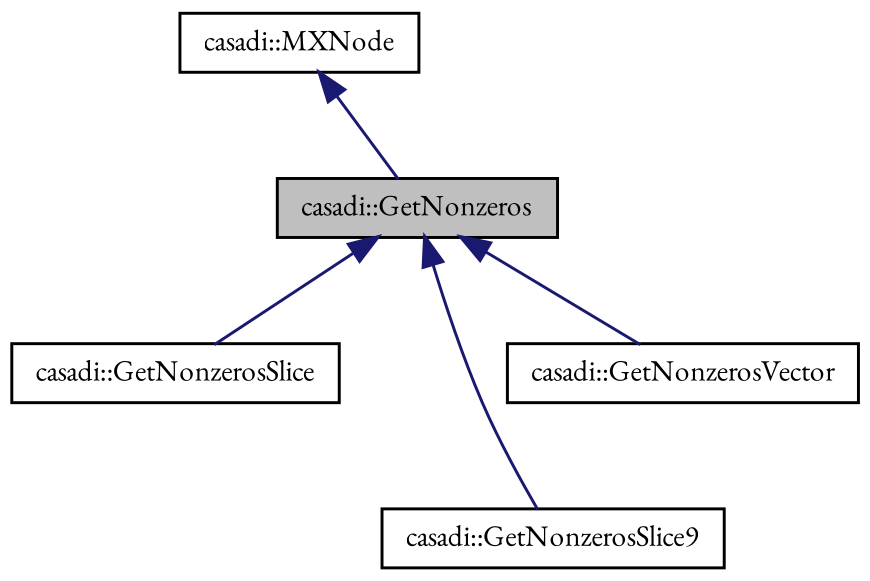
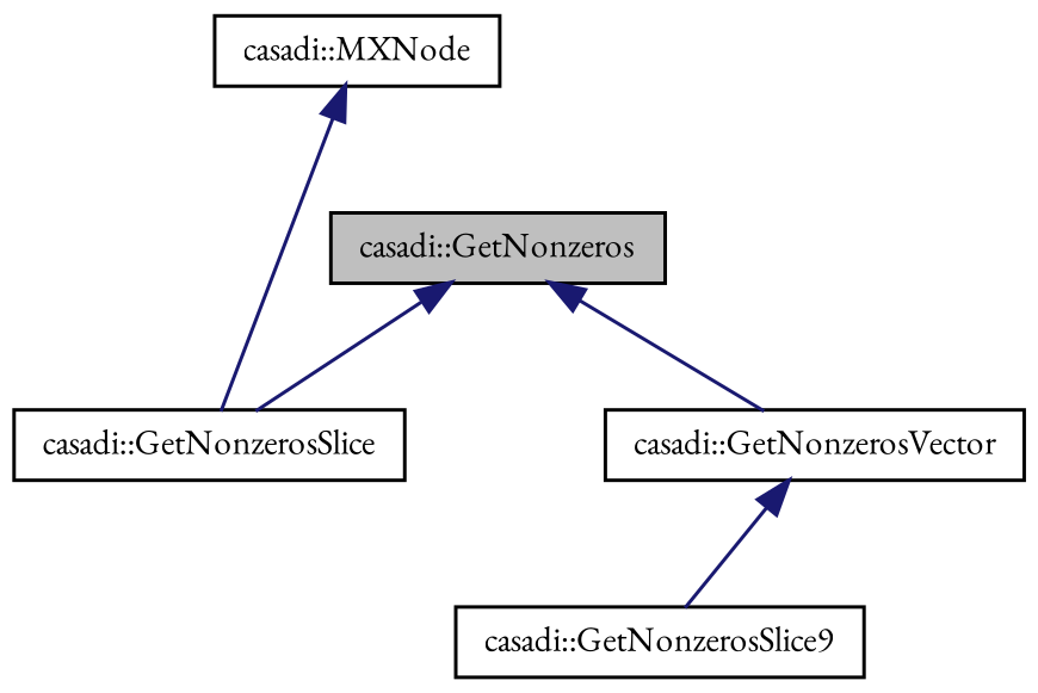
  digraph {
    fontname="EB Garamond"
    node [color=black fillcolor=white fontname="EB Garamond" fontsize=10 shape=record style=filled]
    edge [color=midnightblue dir=back fontname="EB Garamond" fontsize=10 labelfontname="FreeSans.ttf" labelfontsize=10 style=solid]
    n1 [fillcolor=grey75 fontcolor=black height=0.2 label="casadi::GetNonzeros" width=0.4]
    n2 [height=0.2 label="casadi::GetNonzerosSlice" width=0.4]
    n3 [height=0.2 label="casadi::GetNonzerosSlice9" width=0.4]
    n4 [height=0.2 label="casadi::GetNonzerosVector" width=0.4]
    n5 [height=0.2 label="casadi::MXNode" width=0.4]
    n1 -> n2
-   n1 -> n3
+   n4 -> n3
    n1 -> n4
-   n5 -> n1
+   n5 -> n2
  }
